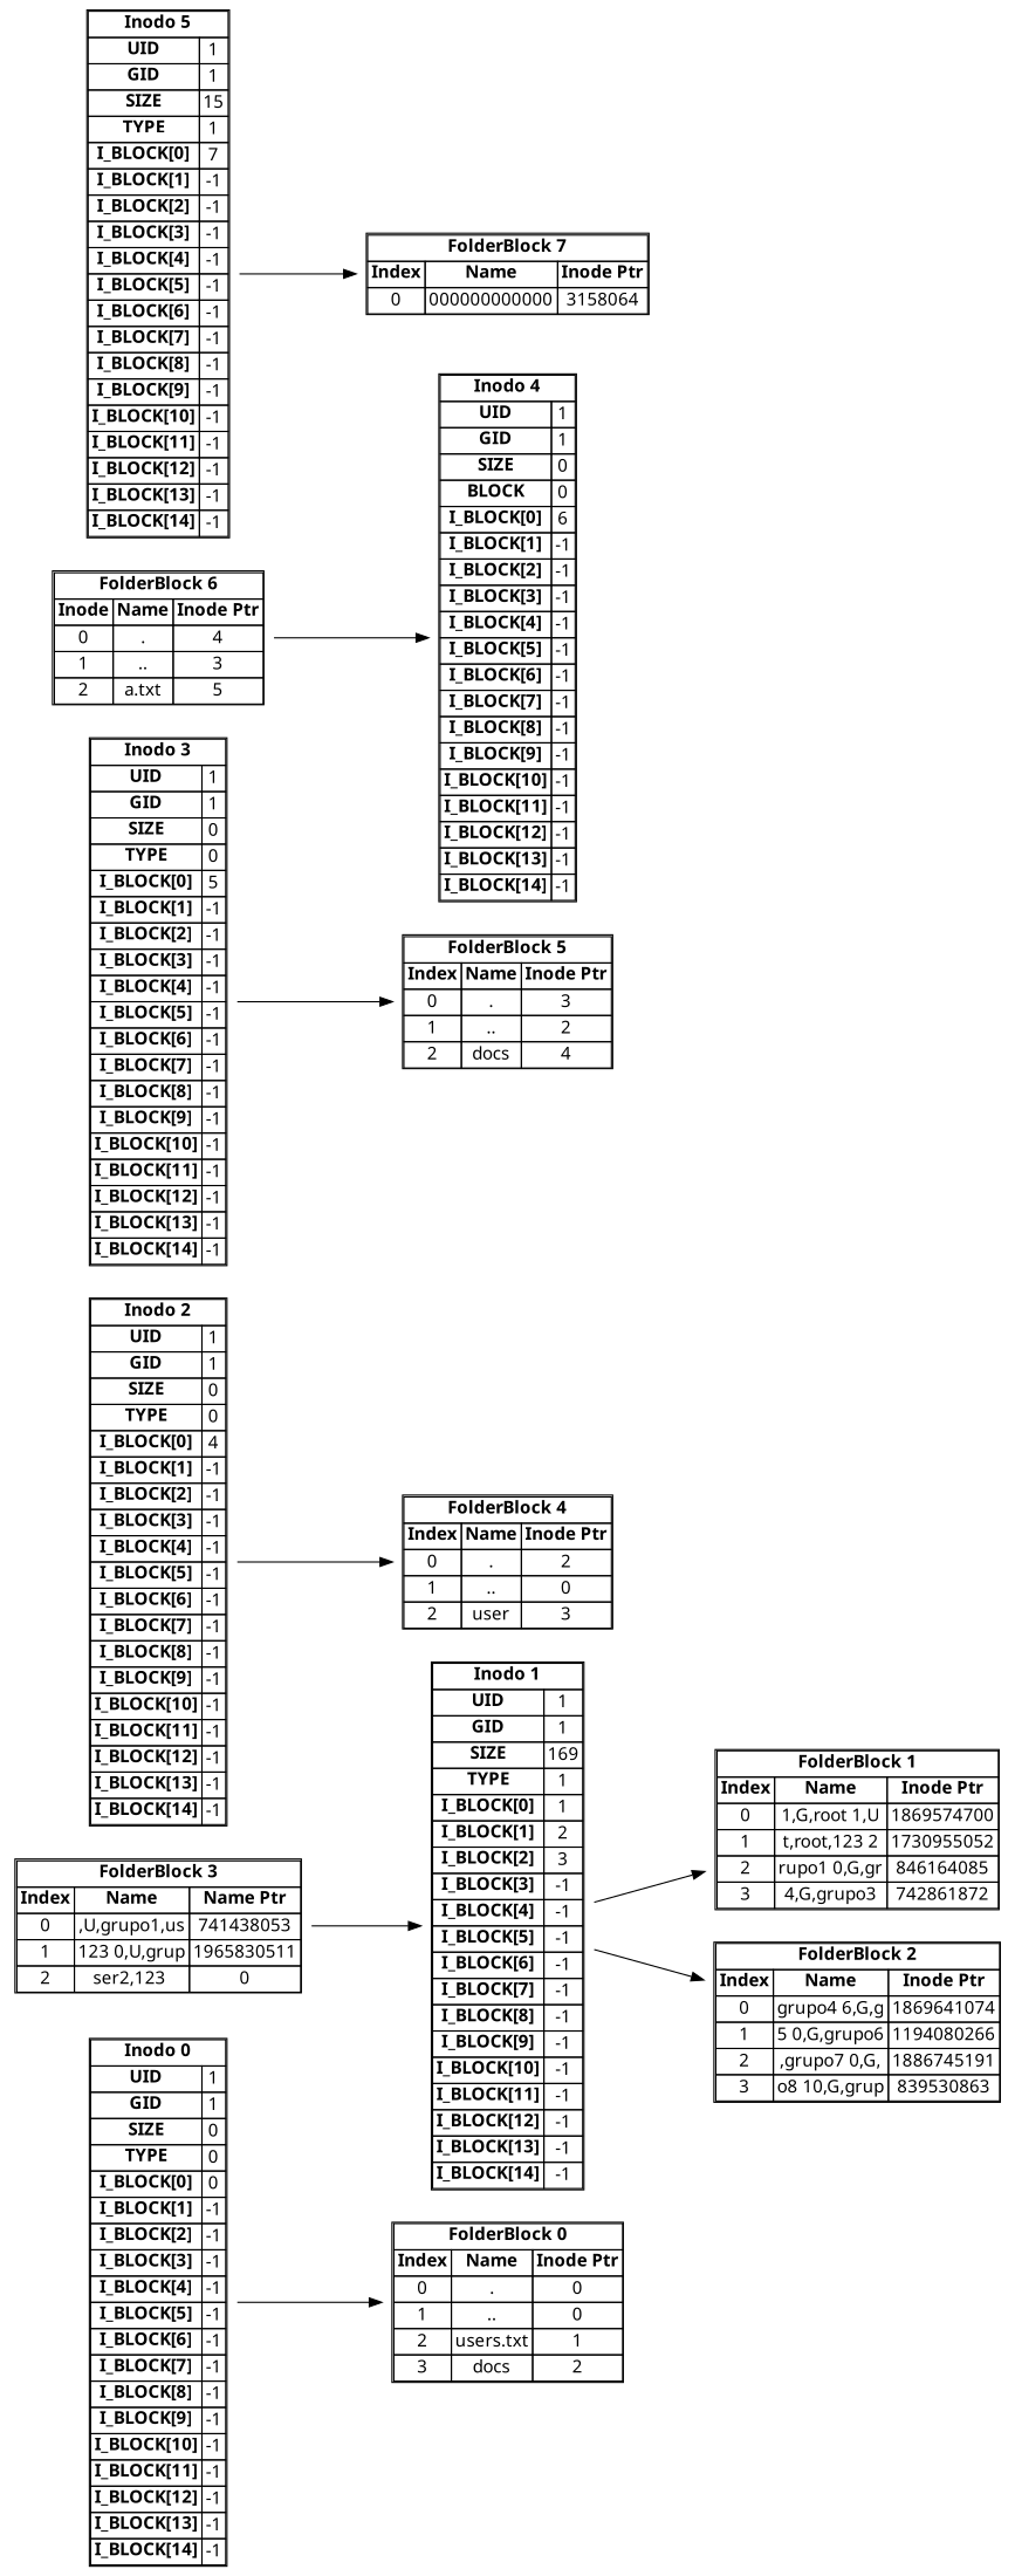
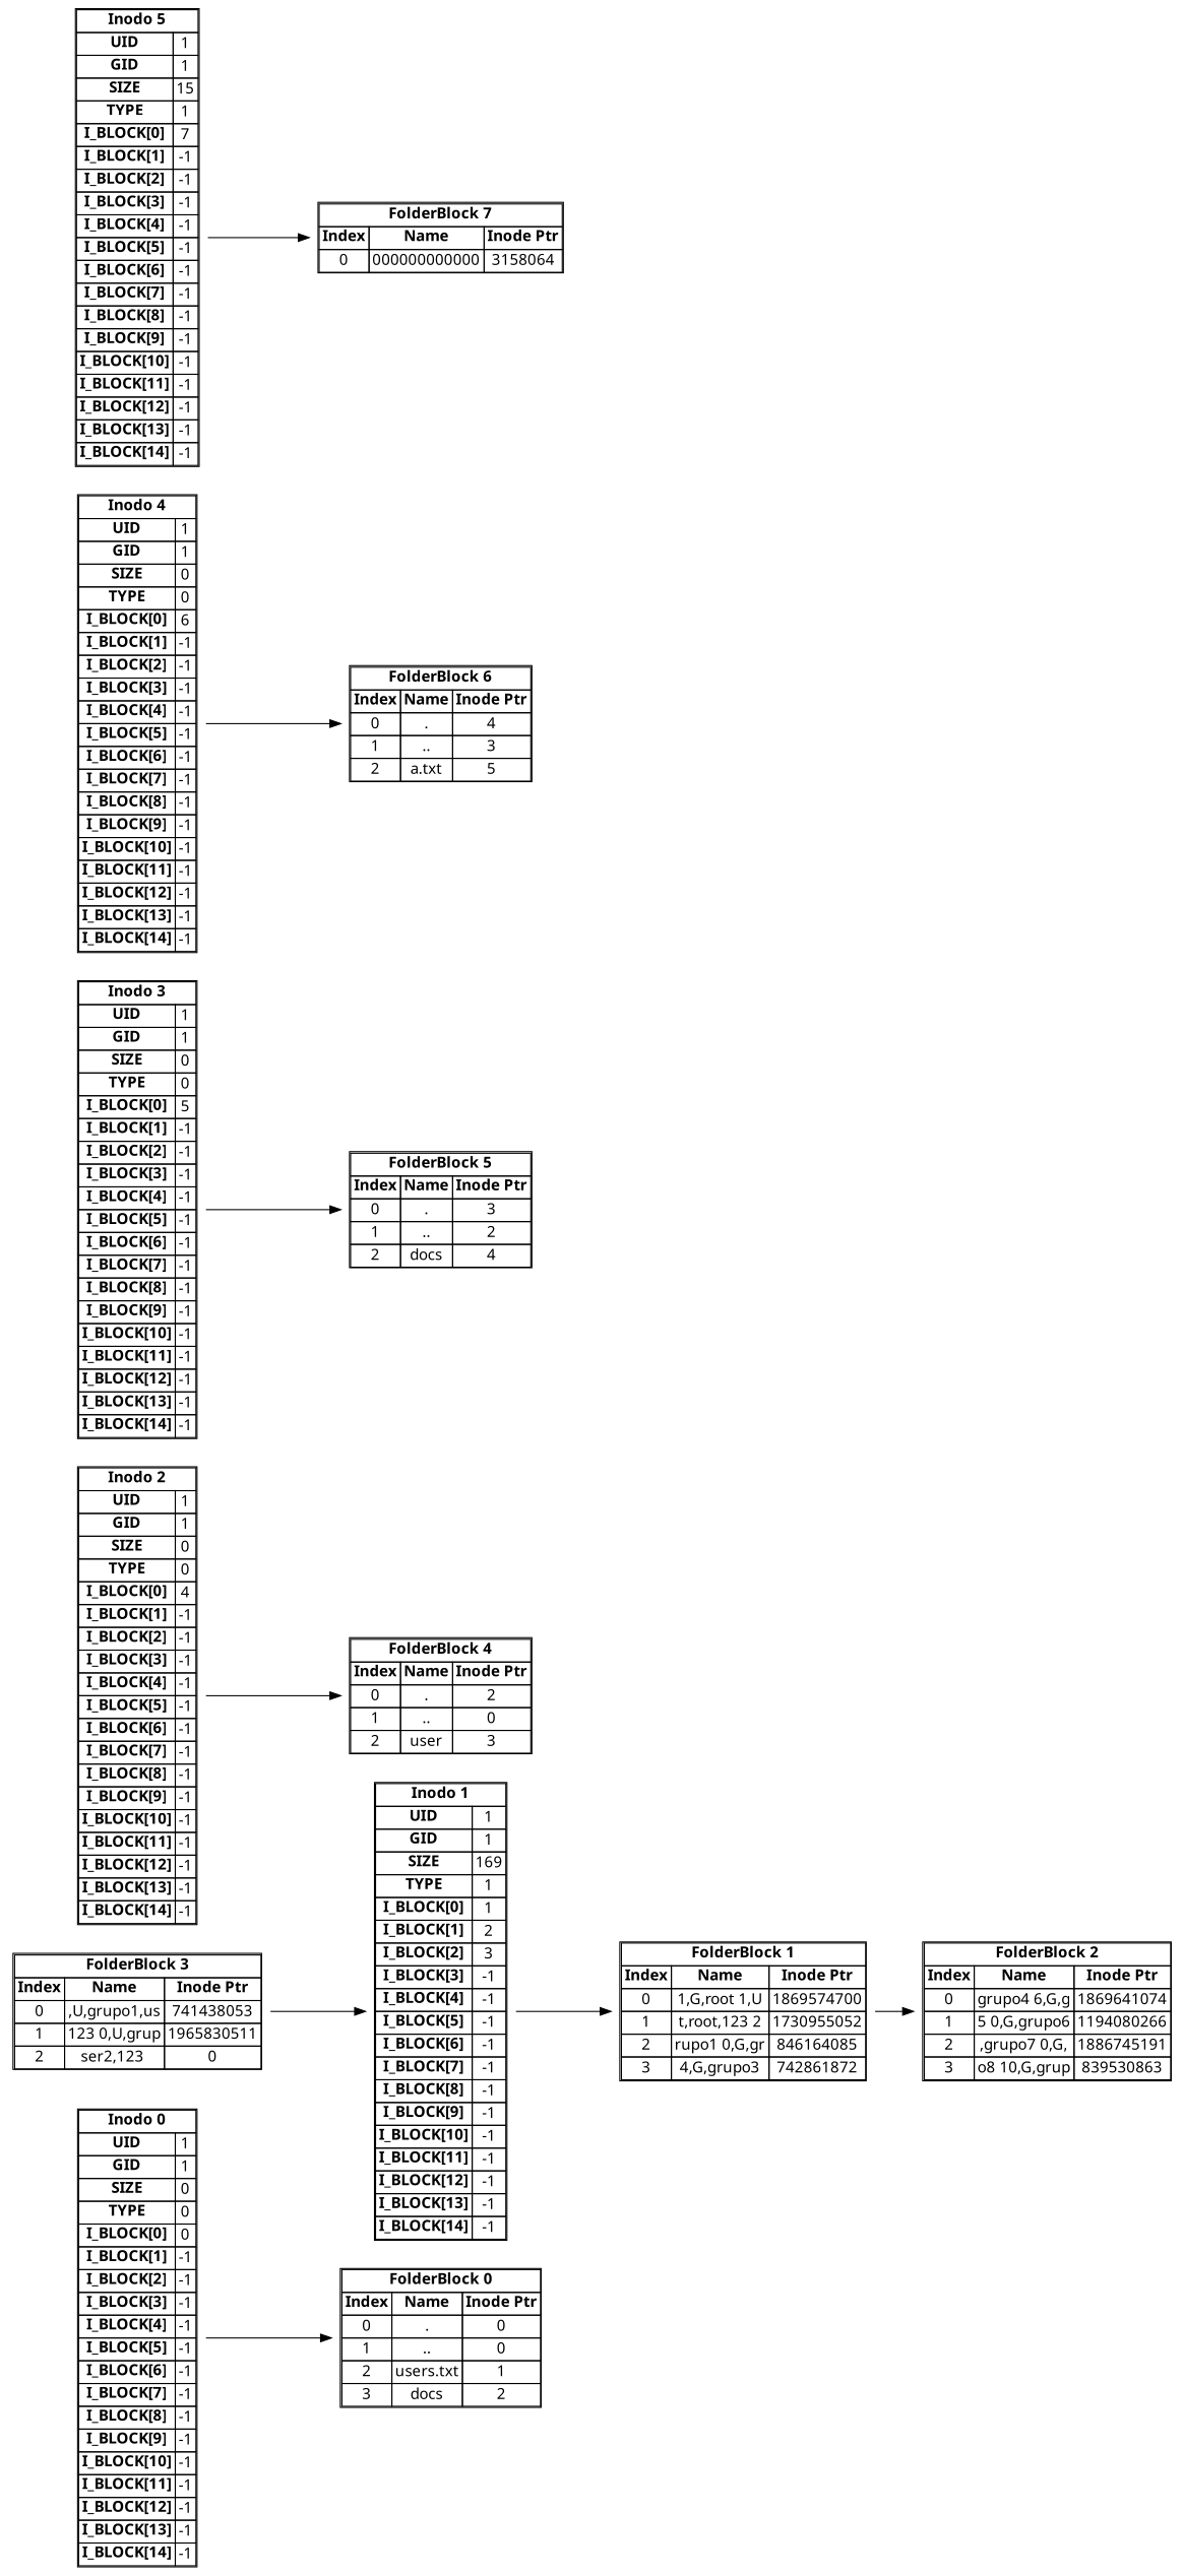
  digraph {
    fontname="Noto Sans"
    rankdir=LR
    node [fontname="Noto Sans" shape=plaintext]
    edge [fontname="Noto Sans"]
    n1 [label=< <table border='1' cellborder='1' cellspacing='0'> <tr><td colspan='2'><b>Inodo 0</b></td></tr> <tr><td><b>UID</b></td><td>1</td></tr> <tr><td><b>GID</b></td><td>1</td></tr> <tr><td><b>SIZE</b></td><td>0</td></tr> <tr><td><b>TYPE</b></td><td>0</td></tr> <tr><td><b>I_BLOCK[0]</b></td><td>0</td></tr> <tr><td><b>I_BLOCK[1]</b></td><td>-1</td></tr> <tr><td><b>I_BLOCK[2]</b></td><td>-1</td></tr> <tr><td><b>I_BLOCK[3]</b></td><td>-1</td></tr> <tr><td><b>I_BLOCK[4]</b></td><td>-1</td></tr> <tr><td><b>I_BLOCK[5]</b></td><td>-1</td></tr> <tr><td><b>I_BLOCK[6]</b></td><td>-1</td></tr> <tr><td><b>I_BLOCK[7]</b></td><td>-1</td></tr> <tr><td><b>I_BLOCK[8]</b></td><td>-1</td></tr> <tr><td><b>I_BLOCK[9]</b></td><td>-1</td></tr> <tr><td><b>I_BLOCK[10]</b></td><td>-1</td></tr> <tr><td><b>I_BLOCK[11]</b></td><td>-1</td></tr> <tr><td><b>I_BLOCK[12]</b></td><td>-1</td></tr> <tr><td><b>I_BLOCK[13]</b></td><td>-1</td></tr> <tr><td><b>I_BLOCK[14]</b></td><td>-1</td></tr> </table>>]
    n2 [label=< <table border='1' cellborder='1' cellspacing='0'> <tr><td colspan='3'><b>FolderBlock 0</b></td></tr> <tr><td><b>Index</b></td><td><b>Name</b></td><td><b>Inode Ptr</b></td></tr> <tr><td>0</td><td>.</td><td>0</td></tr> <tr><td>1</td><td>..</td><td>0</td></tr> <tr><td>2</td><td>users.txt</td><td>1</td></tr> <tr><td>3</td><td>docs</td><td>2</td></tr> </table>>]
    n3 [label=< <table border='1' cellborder='1' cellspacing='0'> <tr><td colspan='2'><b>Inodo 1</b></td></tr> <tr><td><b>UID</b></td><td>1</td></tr> <tr><td><b>GID</b></td><td>1</td></tr> <tr><td><b>SIZE</b></td><td>169</td></tr> <tr><td><b>TYPE</b></td><td>1</td></tr> <tr><td><b>I_BLOCK[0]</b></td><td>1</td></tr> <tr><td><b>I_BLOCK[1]</b></td><td>2</td></tr> <tr><td><b>I_BLOCK[2]</b></td><td>3</td></tr> <tr><td><b>I_BLOCK[3]</b></td><td>-1</td></tr> <tr><td><b>I_BLOCK[4]</b></td><td>-1</td></tr> <tr><td><b>I_BLOCK[5]</b></td><td>-1</td></tr> <tr><td><b>I_BLOCK[6]</b></td><td>-1</td></tr> <tr><td><b>I_BLOCK[7]</b></td><td>-1</td></tr> <tr><td><b>I_BLOCK[8]</b></td><td>-1</td></tr> <tr><td><b>I_BLOCK[9]</b></td><td>-1</td></tr> <tr><td><b>I_BLOCK[10]</b></td><td>-1</td></tr> <tr><td><b>I_BLOCK[11]</b></td><td>-1</td></tr> <tr><td><b>I_BLOCK[12]</b></td><td>-1</td></tr> <tr><td><b>I_BLOCK[13]</b></td><td>-1</td></tr> <tr><td><b>I_BLOCK[14]</b></td><td>-1</td></tr> </table>>]
    n4 [label=< <table border='1' cellborder='1' cellspacing='0'> <tr><td colspan='3'><b>FolderBlock 1</b></td></tr> <tr><td><b>Index</b></td><td><b>Name</b></td><td><b>Inode Ptr</b></td></tr> <tr><td>0</td><td>1,G,root 1,U</td><td>1869574700</td></tr> <tr><td>1</td><td>t,root,123 2</td><td>1730955052</td></tr> <tr><td>2</td><td>rupo1 0,G,gr</td><td>846164085</td></tr> <tr><td>3</td><td> 4,G,grupo3 </td><td>742861872</td></tr> </table>>]
    n5 [label=< <table border='1' cellborder='1' cellspacing='0'> <tr><td colspan='3'><b>FolderBlock 2</b></td></tr> <tr><td><b>Index</b></td><td><b>Name</b></td><td><b>Inode Ptr</b></td></tr> <tr><td>0</td><td>grupo4 6,G,g</td><td>1869641074</td></tr> <tr><td>1</td><td>5 0,G,grupo6</td><td>1194080266</td></tr> <tr><td>2</td><td>,grupo7 0,G,</td><td>1886745191</td></tr> <tr><td>3</td><td>o8 10,G,grup</td><td>839530863</td></tr> </table>>]
-   n6 [label=< <table border='1' cellborder='1' cellspacing='0'> <tr><td colspan='3'><b>FolderBlock 3</b></td></tr> <tr><td><b>Index</b></td><td><b>Name</b></td><td><b>Name Ptr</b></td></tr> <tr><td>0</td><td>,U,grupo1,us</td><td>741438053</td></tr> <tr><td>1</td><td>123 0,U,grup</td><td>1965830511</td></tr> <tr><td>2</td><td>ser2,123 </td><td>0</td></tr> </table>>]
+   n6 [label=< <table border='1' cellborder='1' cellspacing='0'> <tr><td colspan='3'><b>FolderBlock 3</b></td></tr> <tr><td><b>Index</b></td><td><b>Name</b></td><td><b>Inode Ptr</b></td></tr> <tr><td>0</td><td>,U,grupo1,us</td><td>741438053</td></tr> <tr><td>1</td><td>123 0,U,grup</td><td>1965830511</td></tr> <tr><td>2</td><td>ser2,123 </td><td>0</td></tr> </table>>]
    n7 [label=< <table border='1' cellborder='1' cellspacing='0'> <tr><td colspan='2'><b>Inodo 2</b></td></tr> <tr><td><b>UID</b></td><td>1</td></tr> <tr><td><b>GID</b></td><td>1</td></tr> <tr><td><b>SIZE</b></td><td>0</td></tr> <tr><td><b>TYPE</b></td><td>0</td></tr> <tr><td><b>I_BLOCK[0]</b></td><td>4</td></tr> <tr><td><b>I_BLOCK[1]</b></td><td>-1</td></tr> <tr><td><b>I_BLOCK[2]</b></td><td>-1</td></tr> <tr><td><b>I_BLOCK[3]</b></td><td>-1</td></tr> <tr><td><b>I_BLOCK[4]</b></td><td>-1</td></tr> <tr><td><b>I_BLOCK[5]</b></td><td>-1</td></tr> <tr><td><b>I_BLOCK[6]</b></td><td>-1</td></tr> <tr><td><b>I_BLOCK[7]</b></td><td>-1</td></tr> <tr><td><b>I_BLOCK[8]</b></td><td>-1</td></tr> <tr><td><b>I_BLOCK[9]</b></td><td>-1</td></tr> <tr><td><b>I_BLOCK[10]</b></td><td>-1</td></tr> <tr><td><b>I_BLOCK[11]</b></td><td>-1</td></tr> <tr><td><b>I_BLOCK[12]</b></td><td>-1</td></tr> <tr><td><b>I_BLOCK[13]</b></td><td>-1</td></tr> <tr><td><b>I_BLOCK[14]</b></td><td>-1</td></tr> </table>>]
    n8 [label=< <table border='1' cellborder='1' cellspacing='0'> <tr><td colspan='3'><b>FolderBlock 4</b></td></tr> <tr><td><b>Index</b></td><td><b>Name</b></td><td><b>Inode Ptr</b></td></tr> <tr><td>0</td><td>.</td><td>2</td></tr> <tr><td>1</td><td>..</td><td>0</td></tr> <tr><td>2</td><td>user</td><td>3</td></tr> </table>>]
    n9 [label=< <table border='1' cellborder='1' cellspacing='0'> <tr><td colspan='2'><b>Inodo 3</b></td></tr> <tr><td><b>UID</b></td><td>1</td></tr> <tr><td><b>GID</b></td><td>1</td></tr> <tr><td><b>SIZE</b></td><td>0</td></tr> <tr><td><b>TYPE</b></td><td>0</td></tr> <tr><td><b>I_BLOCK[0]</b></td><td>5</td></tr> <tr><td><b>I_BLOCK[1]</b></td><td>-1</td></tr> <tr><td><b>I_BLOCK[2]</b></td><td>-1</td></tr> <tr><td><b>I_BLOCK[3]</b></td><td>-1</td></tr> <tr><td><b>I_BLOCK[4]</b></td><td>-1</td></tr> <tr><td><b>I_BLOCK[5]</b></td><td>-1</td></tr> <tr><td><b>I_BLOCK[6]</b></td><td>-1</td></tr> <tr><td><b>I_BLOCK[7]</b></td><td>-1</td></tr> <tr><td><b>I_BLOCK[8]</b></td><td>-1</td></tr> <tr><td><b>I_BLOCK[9]</b></td><td>-1</td></tr> <tr><td><b>I_BLOCK[10]</b></td><td>-1</td></tr> <tr><td><b>I_BLOCK[11]</b></td><td>-1</td></tr> <tr><td><b>I_BLOCK[12]</b></td><td>-1</td></tr> <tr><td><b>I_BLOCK[13]</b></td><td>-1</td></tr> <tr><td><b>I_BLOCK[14]</b></td><td>-1</td></tr> </table>>]
    n10 [label=< <table border='1' cellborder='1' cellspacing='0'> <tr><td colspan='3'><b>FolderBlock 5</b></td></tr> <tr><td><b>Index</b></td><td><b>Name</b></td><td><b>Inode Ptr</b></td></tr> <tr><td>0</td><td>.</td><td>3</td></tr> <tr><td>1</td><td>..</td><td>2</td></tr> <tr><td>2</td><td>docs</td><td>4</td></tr> </table>>]
-   n11 [label=< <table border='1' cellborder='1' cellspacing='0'> <tr><td colspan='2'><b>Inodo 4</b></td></tr> <tr><td><b>UID</b></td><td>1</td></tr> <tr><td><b>GID</b></td><td>1</td></tr> <tr><td><b>SIZE</b></td><td>0</td></tr> <tr><td><b>BLOCK</b></td><td>0</td></tr> <tr><td><b>I_BLOCK[0]</b></td><td>6</td></tr> <tr><td><b>I_BLOCK[1]</b></td><td>-1</td></tr> <tr><td><b>I_BLOCK[2]</b></td><td>-1</td></tr> <tr><td><b>I_BLOCK[3]</b></td><td>-1</td></tr> <tr><td><b>I_BLOCK[4]</b></td><td>-1</td></tr> <tr><td><b>I_BLOCK[5]</b></td><td>-1</td></tr> <tr><td><b>I_BLOCK[6]</b></td><td>-1</td></tr> <tr><td><b>I_BLOCK[7]</b></td><td>-1</td></tr> <tr><td><b>I_BLOCK[8]</b></td><td>-1</td></tr> <tr><td><b>I_BLOCK[9]</b></td><td>-1</td></tr> <tr><td><b>I_BLOCK[10]</b></td><td>-1</td></tr> <tr><td><b>I_BLOCK[11]</b></td><td>-1</td></tr> <tr><td><b>I_BLOCK[12]</b></td><td>-1</td></tr> <tr><td><b>I_BLOCK[13]</b></td><td>-1</td></tr> <tr><td><b>I_BLOCK[14]</b></td><td>-1</td></tr> </table>>]
-   n12 [label=< <table border='1' cellborder='1' cellspacing='0'> <tr><td colspan='3'><b>FolderBlock 6</b></td></tr> <tr><td><b>Inode</b></td><td><b>Name</b></td><td><b>Inode Ptr</b></td></tr> <tr><td>0</td><td>.</td><td>4</td></tr> <tr><td>1</td><td>..</td><td>3</td></tr> <tr><td>2</td><td>a.txt</td><td>5</td></tr> </table>>]
+   n11 [label=< <table border='1' cellborder='1' cellspacing='0'> <tr><td colspan='2'><b>Inodo 4</b></td></tr> <tr><td><b>UID</b></td><td>1</td></tr> <tr><td><b>GID</b></td><td>1</td></tr> <tr><td><b>SIZE</b></td><td>0</td></tr> <tr><td><b>TYPE</b></td><td>0</td></tr> <tr><td><b>I_BLOCK[0]</b></td><td>6</td></tr> <tr><td><b>I_BLOCK[1]</b></td><td>-1</td></tr> <tr><td><b>I_BLOCK[2]</b></td><td>-1</td></tr> <tr><td><b>I_BLOCK[3]</b></td><td>-1</td></tr> <tr><td><b>I_BLOCK[4]</b></td><td>-1</td></tr> <tr><td><b>I_BLOCK[5]</b></td><td>-1</td></tr> <tr><td><b>I_BLOCK[6]</b></td><td>-1</td></tr> <tr><td><b>I_BLOCK[7]</b></td><td>-1</td></tr> <tr><td><b>I_BLOCK[8]</b></td><td>-1</td></tr> <tr><td><b>I_BLOCK[9]</b></td><td>-1</td></tr> <tr><td><b>I_BLOCK[10]</b></td><td>-1</td></tr> <tr><td><b>I_BLOCK[11]</b></td><td>-1</td></tr> <tr><td><b>I_BLOCK[12]</b></td><td>-1</td></tr> <tr><td><b>I_BLOCK[13]</b></td><td>-1</td></tr> <tr><td><b>I_BLOCK[14]</b></td><td>-1</td></tr> </table>>]
+   n12 [label=< <table border='1' cellborder='1' cellspacing='0'> <tr><td colspan='3'><b>FolderBlock 6</b></td></tr> <tr><td><b>Index</b></td><td><b>Name</b></td><td><b>Inode Ptr</b></td></tr> <tr><td>0</td><td>.</td><td>4</td></tr> <tr><td>1</td><td>..</td><td>3</td></tr> <tr><td>2</td><td>a.txt</td><td>5</td></tr> </table>>]
    n13 [label=< <table border='1' cellborder='1' cellspacing='0'> <tr><td colspan='2'><b>Inodo 5</b></td></tr> <tr><td><b>UID</b></td><td>1</td></tr> <tr><td><b>GID</b></td><td>1</td></tr> <tr><td><b>SIZE</b></td><td>15</td></tr> <tr><td><b>TYPE</b></td><td>1</td></tr> <tr><td><b>I_BLOCK[0]</b></td><td>7</td></tr> <tr><td><b>I_BLOCK[1]</b></td><td>-1</td></tr> <tr><td><b>I_BLOCK[2]</b></td><td>-1</td></tr> <tr><td><b>I_BLOCK[3]</b></td><td>-1</td></tr> <tr><td><b>I_BLOCK[4]</b></td><td>-1</td></tr> <tr><td><b>I_BLOCK[5]</b></td><td>-1</td></tr> <tr><td><b>I_BLOCK[6]</b></td><td>-1</td></tr> <tr><td><b>I_BLOCK[7]</b></td><td>-1</td></tr> <tr><td><b>I_BLOCK[8]</b></td><td>-1</td></tr> <tr><td><b>I_BLOCK[9]</b></td><td>-1</td></tr> <tr><td><b>I_BLOCK[10]</b></td><td>-1</td></tr> <tr><td><b>I_BLOCK[11]</b></td><td>-1</td></tr> <tr><td><b>I_BLOCK[12]</b></td><td>-1</td></tr> <tr><td><b>I_BLOCK[13]</b></td><td>-1</td></tr> <tr><td><b>I_BLOCK[14]</b></td><td>-1</td></tr> </table>>]
    n14 [label=< <table border='1' cellborder='1' cellspacing='0'> <tr><td colspan='3'><b>FolderBlock 7</b></td></tr> <tr><td><b>Index</b></td><td><b>Name</b></td><td><b>Inode Ptr</b></td></tr> <tr><td>0</td><td>000000000000</td><td>3158064</td></tr> </table>>]
    n1 -> n2
    n3 -> n4
-   n3 -> n5
+   n4 -> n5
    n6 -> n3
    n7 -> n8
    n9 -> n10
-   n12 -> n11
+   n11 -> n12
    n13 -> n14
  }
